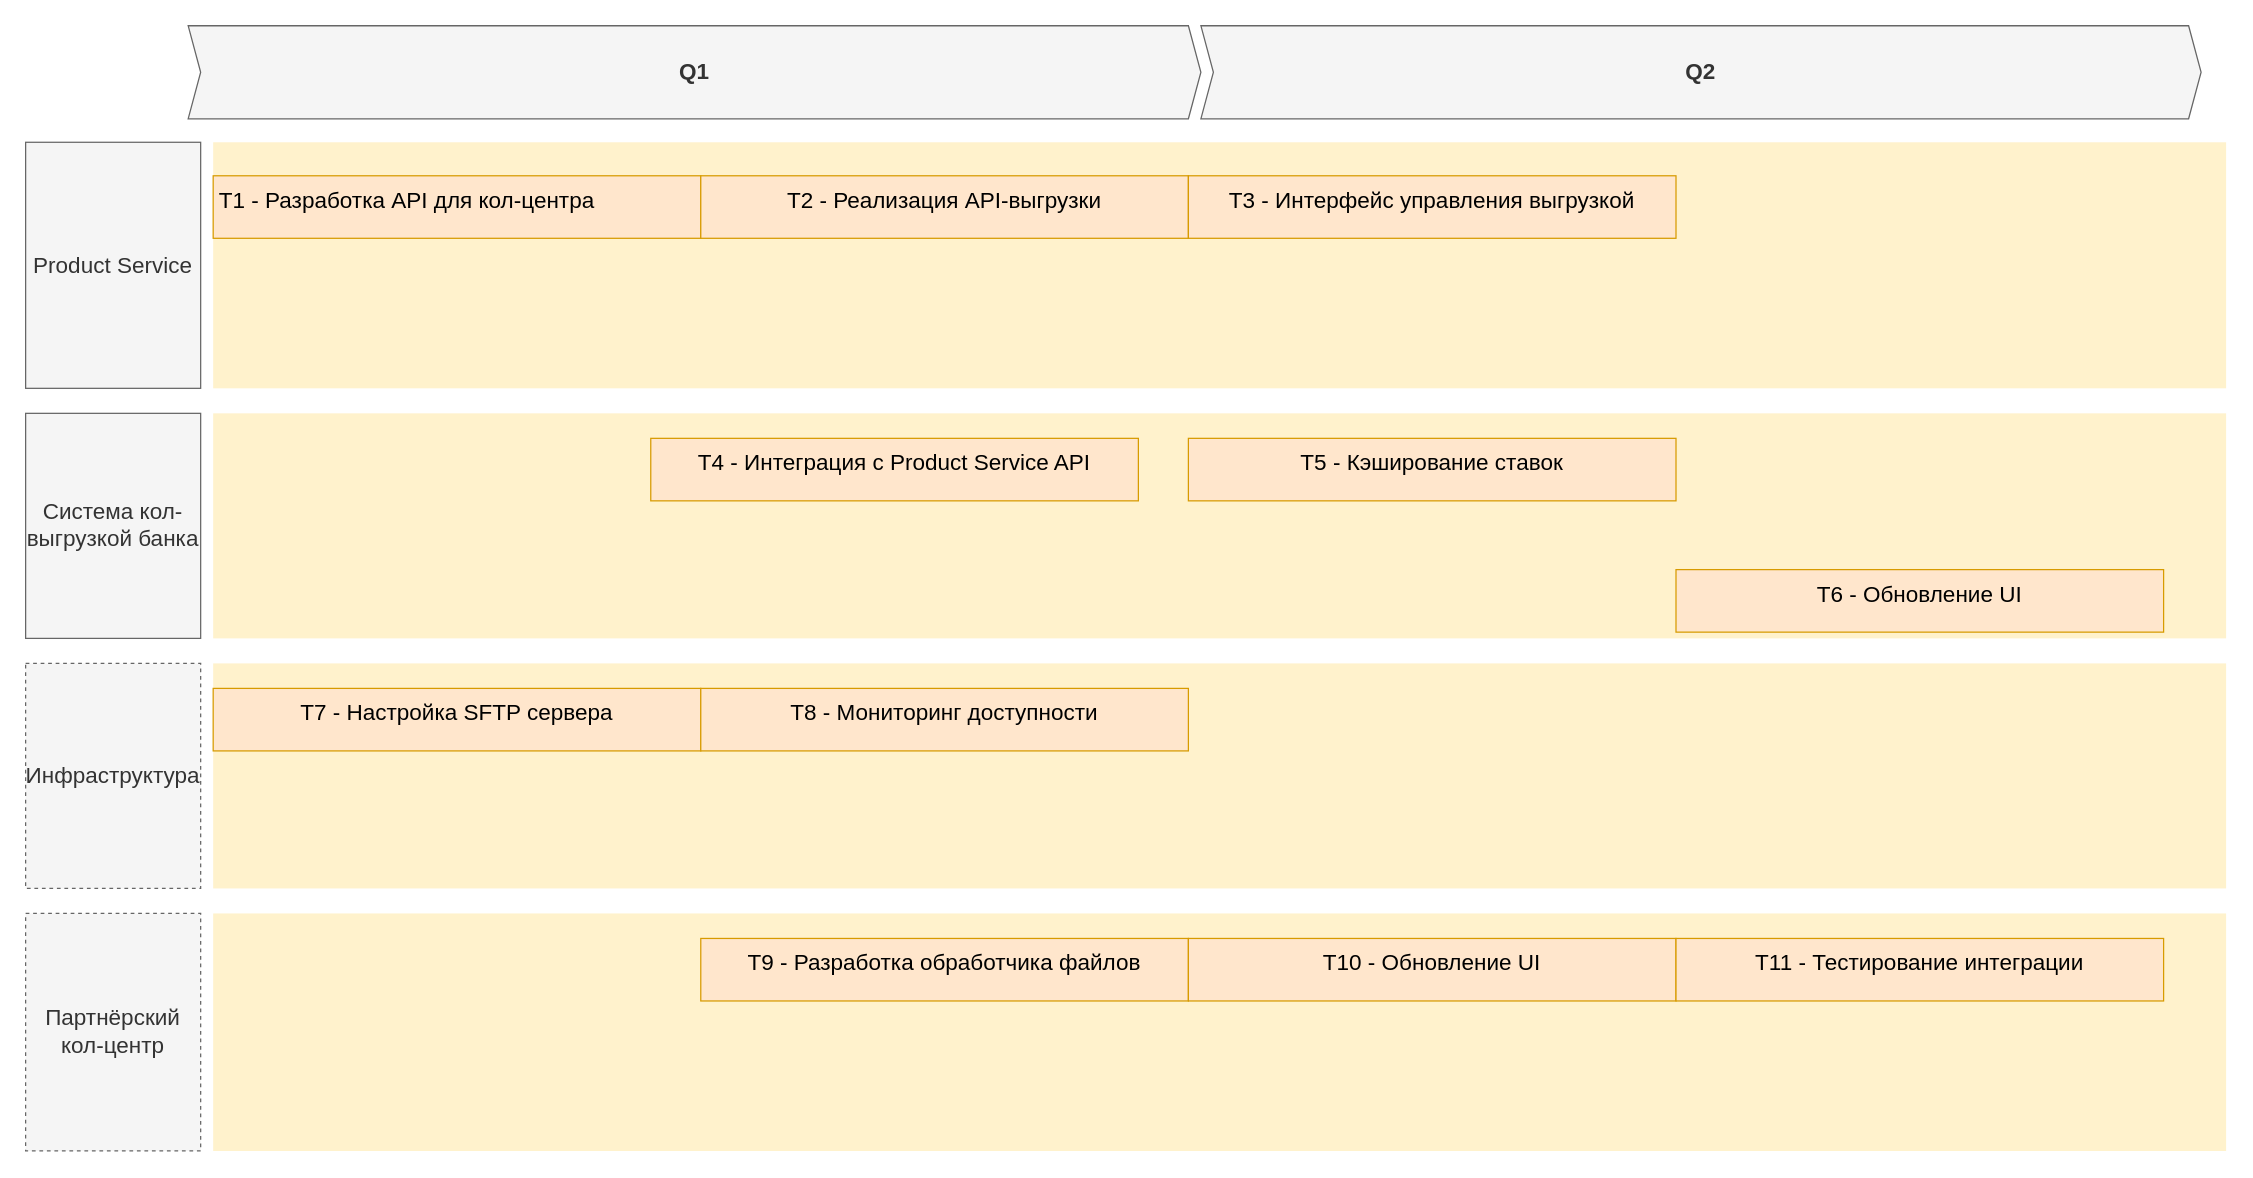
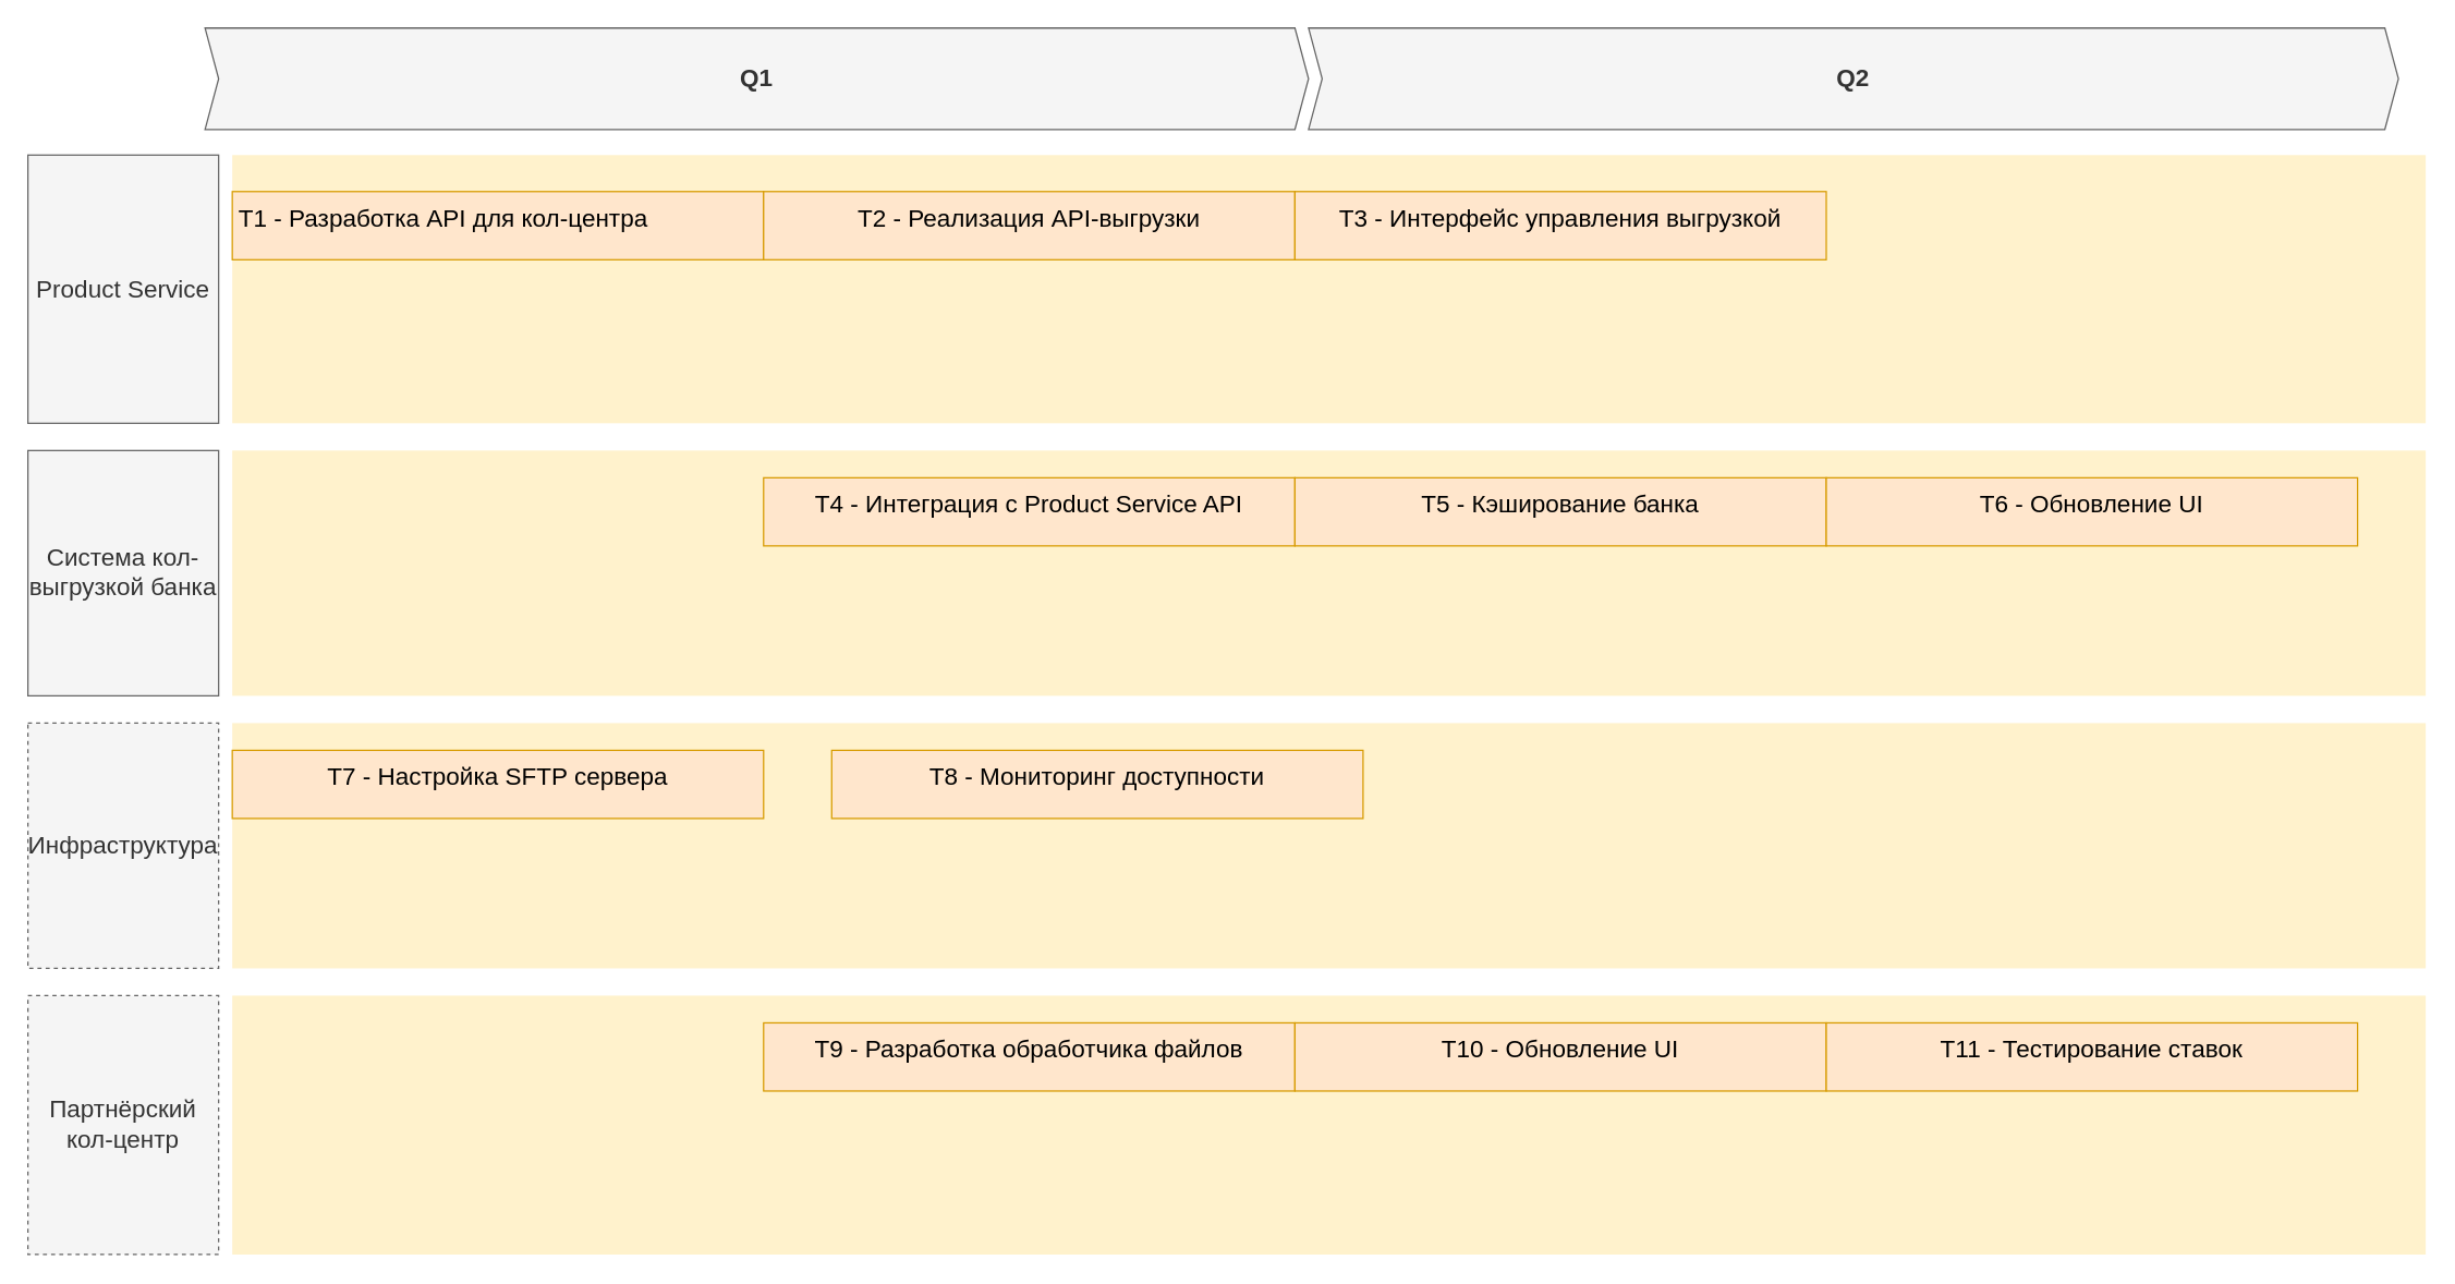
  <mxCell id="0" />
  <mxCell id="1" parent="0" />
  <mxCell id="2" value="Q1" style="shape=step;perimeter=stepPerimeter;whiteSpace=wrap;html=1;fixedSize=1;size=10;fillColor=#f5f5f5;strokeColor=#666666;fontSize=18;fontStyle=1;align=center;rounded=0;fontColor=#333333;" parent="1" vertex="1"><mxGeometry x="150" y="20" width="810" height="74.4" as="geometry" /></mxCell>
  <mxCell id="3" value="Q2" style="shape=step;perimeter=stepPerimeter;whiteSpace=wrap;html=1;fixedSize=1;size=10;fillColor=#f5f5f5;strokeColor=#666666;fontSize=18;fontStyle=1;align=center;rounded=0;fontColor=#333333;" parent="1" vertex="1"><mxGeometry x="960" y="20" width="800" height="74.4" as="geometry" /></mxCell>
  <mxCell id="4" value="Product Service" style="rounded=0;whiteSpace=wrap;html=1;fillColor=#f5f5f5;fontColor=#333333;strokeColor=#666666;fontSize=18;" parent="1" vertex="1"><mxGeometry x="20" y="113.2" width="140" height="196.8" as="geometry" /></mxCell>
  <mxCell id="5" value="" style="shape=rect;fillColor=#fff2cc;strokeColor=none;fontSize=24;html=1;whiteSpace=wrap;align=left;verticalAlign=top;spacing=5;rounded=0;" parent="1" vertex="1"><mxGeometry x="170" y="113.2" width="1610" height="196.8" as="geometry" /></mxCell>
  <mxCell id="6" value="T1 - Разработка API для кол-центра" style="shape=rect;fillColor=#ffe6cc;strokeColor=#d79b00;fontSize=18;html=1;whiteSpace=wrap;align=left;verticalAlign=top;spacing=5;rounded=0;" parent="1" vertex="1"><mxGeometry x="170" y="140" width="390" height="50" as="geometry" /></mxCell>
  <mxCell id="7" value="T2 - Реализация API-выгрузки" style="shape=rect;fillColor=#ffe6cc;strokeColor=#d79b00;fontSize=18;html=1;whiteSpace=wrap;align=center;verticalAlign=top;spacing=5;rounded=0;" parent="1" vertex="1"><mxGeometry x="560" y="140" width="390" height="50" as="geometry" /></mxCell>
  <mxCell id="8" value="T3 - Интерфейс управления выгрузкой" style="shape=rect;fillColor=#ffe6cc;strokeColor=#d79b00;fontSize=18;html=1;whiteSpace=wrap;align=center;verticalAlign=top;spacing=5;rounded=0;" parent="1" vertex="1"><mxGeometry x="950" y="140" width="390" height="50" as="geometry" /></mxCell>
  <mxCell id="9" value="Система кол-выгрузкой банка" style="rounded=0;whiteSpace=wrap;html=1;fillColor=#f5f5f5;fontColor=#333333;strokeColor=#666666;fontSize=18;" parent="1" vertex="1"><mxGeometry x="20" y="330" width="140" height="180" as="geometry" /></mxCell>
  <mxCell id="10" value="" style="shape=rect;fillColor=#fff2cc;strokeColor=none;fontSize=24;html=1;whiteSpace=wrap;align=left;verticalAlign=top;spacing=5;rounded=0;" parent="1" vertex="1"><mxGeometry x="170" y="330" width="1610" height="180" as="geometry" /></mxCell>
- <mxCell id="11" value="T4 - Интеграция с Product Service API" style="shape=rect;fillColor=#ffe6cc;strokeColor=#d79b00;fontSize=18;html=1;whiteSpace=wrap;align=center;verticalAlign=top;spacing=5;rounded=0;" parent="1" vertex="1"><mxGeometry x="520" y="350" width="390" height="50" as="geometry" /></mxCell>
- <mxCell id="12" value="T5 - Кэширование ставок" style="shape=rect;fillColor=#ffe6cc;strokeColor=#d79b00;fontSize=18;html=1;whiteSpace=wrap;align=center;verticalAlign=top;spacing=5;rounded=0;" parent="1" vertex="1"><mxGeometry x="950" y="350" width="390" height="50" as="geometry" /></mxCell>
- <mxCell id="13" value="T6 - Обновление UI" style="shape=rect;fillColor=#ffe6cc;strokeColor=#d79b00;fontSize=18;html=1;whiteSpace=wrap;align=center;verticalAlign=top;spacing=5;rounded=0;" parent="1" vertex="1"><mxGeometry x="1340" y="455" width="390" height="50" as="geometry" /></mxCell>
+ <mxCell id="11" value="T4 - Интеграция с Product Service API" style="shape=rect;fillColor=#ffe6cc;strokeColor=#d79b00;fontSize=18;html=1;whiteSpace=wrap;align=center;verticalAlign=top;spacing=5;rounded=0;" parent="1" vertex="1"><mxGeometry x="560" y="350" width="390" height="50" as="geometry" /></mxCell>
+ <mxCell id="12" value="T5 - Кэширование банка" style="shape=rect;fillColor=#ffe6cc;strokeColor=#d79b00;fontSize=18;html=1;whiteSpace=wrap;align=center;verticalAlign=top;spacing=5;rounded=0;" parent="1" vertex="1"><mxGeometry x="950" y="350" width="390" height="50" as="geometry" /></mxCell>
+ <mxCell id="13" value="T6 - Обновление UI" style="shape=rect;fillColor=#ffe6cc;strokeColor=#d79b00;fontSize=18;html=1;whiteSpace=wrap;align=center;verticalAlign=top;spacing=5;rounded=0;" parent="1" vertex="1"><mxGeometry x="1340" y="350" width="390" height="50" as="geometry" /></mxCell>
  <mxCell id="14" value="Инфраструктура" style="rounded=0;whiteSpace=wrap;html=1;fillColor=#f5f5f5;fontColor=#333333;strokeColor=#666666;fontSize=18;dashed=1;" parent="1" vertex="1"><mxGeometry x="20" y="530" width="140" height="180" as="geometry" /></mxCell>
  <mxCell id="15" value="" style="shape=rect;fillColor=#fff2cc;strokeColor=none;fontSize=24;html=1;whiteSpace=wrap;align=left;verticalAlign=top;spacing=5;rounded=0;" parent="1" vertex="1"><mxGeometry x="170" y="530" width="1610" height="180" as="geometry" /></mxCell>
  <mxCell id="16" value="T7 - Настройка SFTP сервера" style="shape=rect;fillColor=#ffe6cc;strokeColor=#d79b00;fontSize=18;html=1;whiteSpace=wrap;align=center;verticalAlign=top;spacing=5;rounded=0;" parent="1" vertex="1"><mxGeometry x="170" y="550" width="390" height="50" as="geometry" /></mxCell>
- <mxCell id="17" value="T8 - Мониторинг доступности" style="shape=rect;fillColor=#ffe6cc;strokeColor=#d79b00;fontSize=18;html=1;whiteSpace=wrap;align=center;verticalAlign=top;spacing=5;rounded=0;" parent="1" vertex="1"><mxGeometry x="560" y="550" width="390" height="50" as="geometry" /></mxCell>
+ <mxCell id="17" value="T8 - Мониторинг доступности" style="shape=rect;fillColor=#ffe6cc;strokeColor=#d79b00;fontSize=18;html=1;whiteSpace=wrap;align=center;verticalAlign=top;spacing=5;rounded=0;" parent="1" vertex="1"><mxGeometry x="610" y="550" width="390" height="50" as="geometry" /></mxCell>
  <mxCell id="18" value="Партнёрский кол-центр" style="rounded=0;whiteSpace=wrap;html=1;fillColor=#f5f5f5;fontColor=#333333;strokeColor=#666666;fontSize=18;dashed=1;" parent="1" vertex="1"><mxGeometry x="20" y="730" width="140" height="190" as="geometry" /></mxCell>
  <mxCell id="19" value="" style="shape=rect;fillColor=#fff2cc;strokeColor=none;fontSize=24;html=1;whiteSpace=wrap;align=left;verticalAlign=top;spacing=5;rounded=0;" parent="1" vertex="1"><mxGeometry x="170" y="730" width="1610" height="190" as="geometry" /></mxCell>
  <mxCell id="20" value="T9 - Разработка обработчика файлов" style="shape=rect;fillColor=#ffe6cc;strokeColor=#d79b00;fontSize=18;html=1;whiteSpace=wrap;align=center;verticalAlign=top;spacing=5;rounded=0;" parent="1" vertex="1"><mxGeometry x="560" y="750" width="390" height="50" as="geometry" /></mxCell>
  <mxCell id="21" value="T10 - Обновление UI" style="shape=rect;fillColor=#ffe6cc;strokeColor=#d79b00;fontSize=18;html=1;whiteSpace=wrap;align=center;verticalAlign=top;spacing=5;rounded=0;" parent="1" vertex="1"><mxGeometry x="950" y="750" width="390" height="50" as="geometry" /></mxCell>
- <mxCell id="22" value="T11 - Тестирование интеграции" style="shape=rect;fillColor=#ffe6cc;strokeColor=#d79b00;fontSize=18;html=1;whiteSpace=wrap;align=center;verticalAlign=top;spacing=5;rounded=0;" parent="1" vertex="1"><mxGeometry x="1340" y="750" width="390" height="50" as="geometry" /></mxCell>
+ <mxCell id="22" value="T11 - Тестирование ставок" style="shape=rect;fillColor=#ffe6cc;strokeColor=#d79b00;fontSize=18;html=1;whiteSpace=wrap;align=center;verticalAlign=top;spacing=5;rounded=0;" parent="1" vertex="1"><mxGeometry x="1340" y="750" width="390" height="50" as="geometry" /></mxCell>
